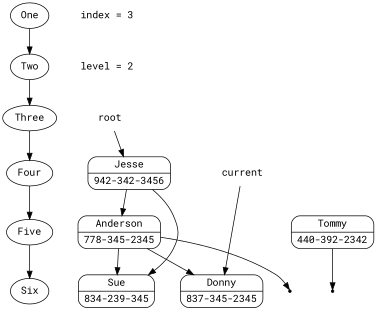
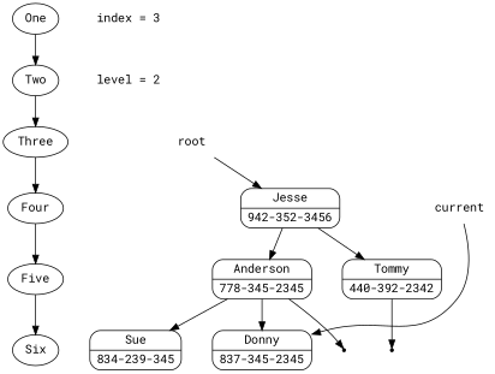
  digraph {
    fontname="Roboto Mono"
    nodesep=0.5
    ordering=out
    rankdir=TB
    ranksep=0.5
    node [fontname="Roboto Mono"]
    edge [fontname="Roboto Mono"]
    One
    n2 [label="index = 3" shape=plaintext]
    Two
    n4 [label="level = 2" shape=plaintext]
    Three
    root [shape=plaintext]
    Four
    current [shape=plaintext]
-   n9 [label="{Jesse|942-342-3456}" shape=Mrecord]
+   n9 [label="{Jesse|942-352-3456}" shape=Mrecord]
    Five
    n11 [label="{Anderson|778-345-2345}" shape=Mrecord]
    n12 [label="{Tommy|440-392-2342}" shape=Mrecord]
    Six
    n14 [label="{Sue|834-239-345}" shape=Mrecord]
    n15 [label="{Donny|837-345-2345}" shape=Mrecord]
    null2 [shape=point]
    null1 [shape=point]
    subgraph sub_1 {
      rank=same
      One
      n2
    }
    subgraph sub_2 {
      rank=same
      Two
      n4
    }
    subgraph sub_3 {
      rank=same
      Three
      root
    }
    subgraph sub_4 {
      rank=same
      Four
      current
      n9
    }
    subgraph sub_5 {
      rank=same
      Five
      n11
      n12
    }
    subgraph sub_6 {
      rank=same
      Six
      n14
      n15
    }
    subgraph sub_7 {
      n2
      n4
      root
      current
    }
    subgraph sub_8 {
      n9
      n11
      n12
      n14
      n15
      null2
      null1
    }
    One -> Two
    Two -> Three
    Three -> Four
    root -> n9 [constraint=false]
    Four -> Five
    current -> n15 [constraint=false]
    n9 -> n11
-   n9 -> n14
+   n9 -> n12
    Five -> Six
    n11 -> n14
    n11 -> n15
    n11 -> null2
    n12 -> null1
  }
